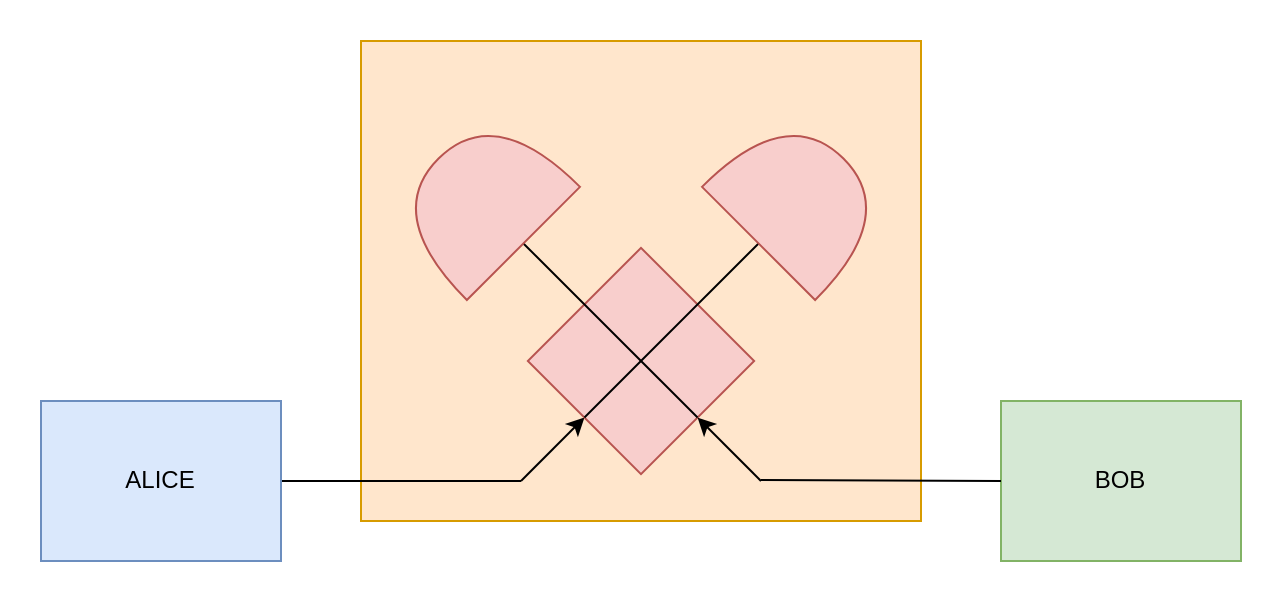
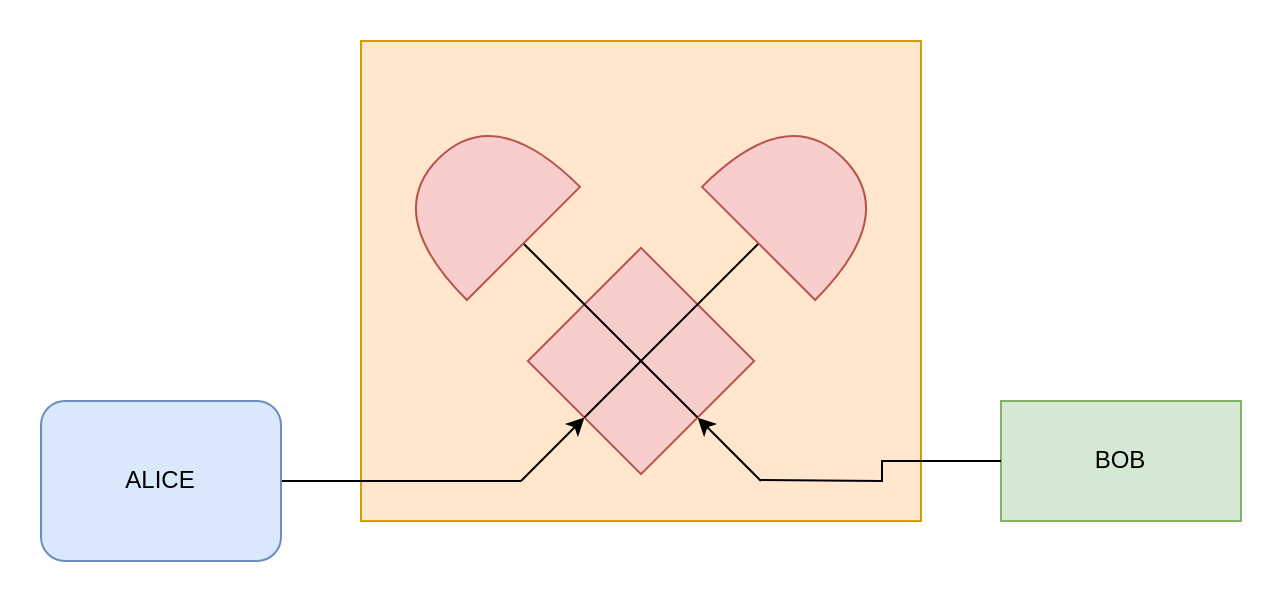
  <mxCell id="0" />
  <mxCell id="1" parent="0" />
  <mxCell id="2" value="" style="rounded=0;whiteSpace=wrap;html=1;fillColor=#ffe6cc;strokeColor=#d79b00;" vertex="1" parent="1"><mxGeometry x="180" y="20" width="280" height="240" as="geometry" /></mxCell>
  <mxCell id="3" style="rounded=0;orthogonalLoop=1;jettySize=auto;html=1;exitX=0;exitY=0.5;exitDx=0;exitDy=0;startArrow=classic;startFill=1;endArrow=none;endFill=0;" edge="1" parent="1" source="4"><mxGeometry relative="1" as="geometry"><mxPoint x="260" y="240" as="targetPoint" /></mxGeometry></mxCell>
  <mxCell id="4" value="" style="whiteSpace=wrap;html=1;aspect=fixed;rotation=-45;fillColor=#f8cecc;strokeColor=#b85450;" parent="1" vertex="1"><mxGeometry x="280" y="140" width="80" height="80" as="geometry" /></mxCell>
  <mxCell id="5" style="edgeStyle=orthogonalEdgeStyle;rounded=0;orthogonalLoop=1;jettySize=auto;html=1;exitX=1;exitY=0.5;exitDx=0;exitDy=0;endArrow=none;endFill=0;" edge="1" parent="1" source="6"><mxGeometry relative="1" as="geometry"><mxPoint x="260" y="240" as="targetPoint" /></mxGeometry></mxCell>
- <mxCell id="6" value="ALICE" style="rounded=0;whiteSpace=wrap;html=1;fillColor=#dae8fc;strokeColor=#6c8ebf;" parent="1" vertex="1"><mxGeometry y="200" width="120" height="80" as="geometry" x="20" /></mxCell>
- <mxCell id="7" value="BOB" style="rounded=0;whiteSpace=wrap;html=1;fillColor=#d5e8d4;strokeColor=#82b366;" parent="1" vertex="1"><mxGeometry x="500" y="200" width="120" height="80" as="geometry" /></mxCell>
+ <mxCell id="6" value="ALICE" style="whiteSpace=wrap;html=1;fillColor=#dae8fc;strokeColor=#6c8ebf;rounded=1;" parent="1" vertex="1"><mxGeometry y="200" width="120" height="80" as="geometry" x="20" /></mxCell>
+ <mxCell id="7" value="BOB" style="rounded=0;whiteSpace=wrap;html=1;fillColor=#d5e8d4;strokeColor=#82b366;" parent="1" vertex="1"><mxGeometry x="500" y="200" width="120" height="60" as="geometry" /></mxCell>
  <mxCell id="8" style="rounded=0;orthogonalLoop=1;jettySize=auto;html=1;exitX=0;exitY=0.5;exitDx=0;exitDy=0;exitPerimeter=0;entryX=0.5;entryY=1;entryDx=0;entryDy=0;endArrow=none;endFill=0;fillColor=#ffe6cc;strokeColor=#000000;" edge="1" parent="1" source="9" target="4"><mxGeometry relative="1" as="geometry" /></mxCell>
  <mxCell id="9" value="" style="shape=or;whiteSpace=wrap;html=1;rotation=-135;fillColor=#f8cecc;strokeColor=#b85450;" parent="1" vertex="1"><mxGeometry x="210" y="60" width="60" height="80" as="geometry" /></mxCell>
  <mxCell id="10" style="rounded=0;orthogonalLoop=1;jettySize=auto;html=1;exitX=0;exitY=0.5;exitDx=0;exitDy=0;exitPerimeter=0;entryX=0;entryY=0.5;entryDx=0;entryDy=0;endArrow=none;endFill=0;fillColor=#ffe6cc;strokeColor=#000000;" edge="1" parent="1" source="11" target="4"><mxGeometry relative="1" as="geometry" /></mxCell>
  <mxCell id="11" value="" style="shape=or;whiteSpace=wrap;html=1;rotation=-135;direction=south;fillColor=#f8cecc;strokeColor=#b85450;" parent="1" vertex="1"><mxGeometry x="360" y="70" width="80" height="60" as="geometry" /></mxCell>
  <mxCell id="12" style="edgeStyle=orthogonalEdgeStyle;rounded=0;orthogonalLoop=1;jettySize=auto;html=1;exitX=1;exitY=0.5;exitDx=0;exitDy=0;endArrow=none;endFill=0;entryX=0;entryY=0.5;entryDx=0;entryDy=0;" edge="1" parent="1" target="7"><mxGeometry relative="1" as="geometry"><mxPoint x="460" y="239.5" as="targetPoint" /><mxPoint x="380" y="239.5" as="sourcePoint" /></mxGeometry></mxCell>
  <mxCell id="13" style="rounded=0;orthogonalLoop=1;jettySize=auto;html=1;exitX=0.5;exitY=1;exitDx=0;exitDy=0;startArrow=classic;startFill=1;endArrow=none;endFill=0;" edge="1" parent="1" source="4"><mxGeometry relative="1" as="geometry"><mxPoint x="380" y="240" as="targetPoint" /><mxPoint x="322" y="248" as="sourcePoint" /></mxGeometry></mxCell>
